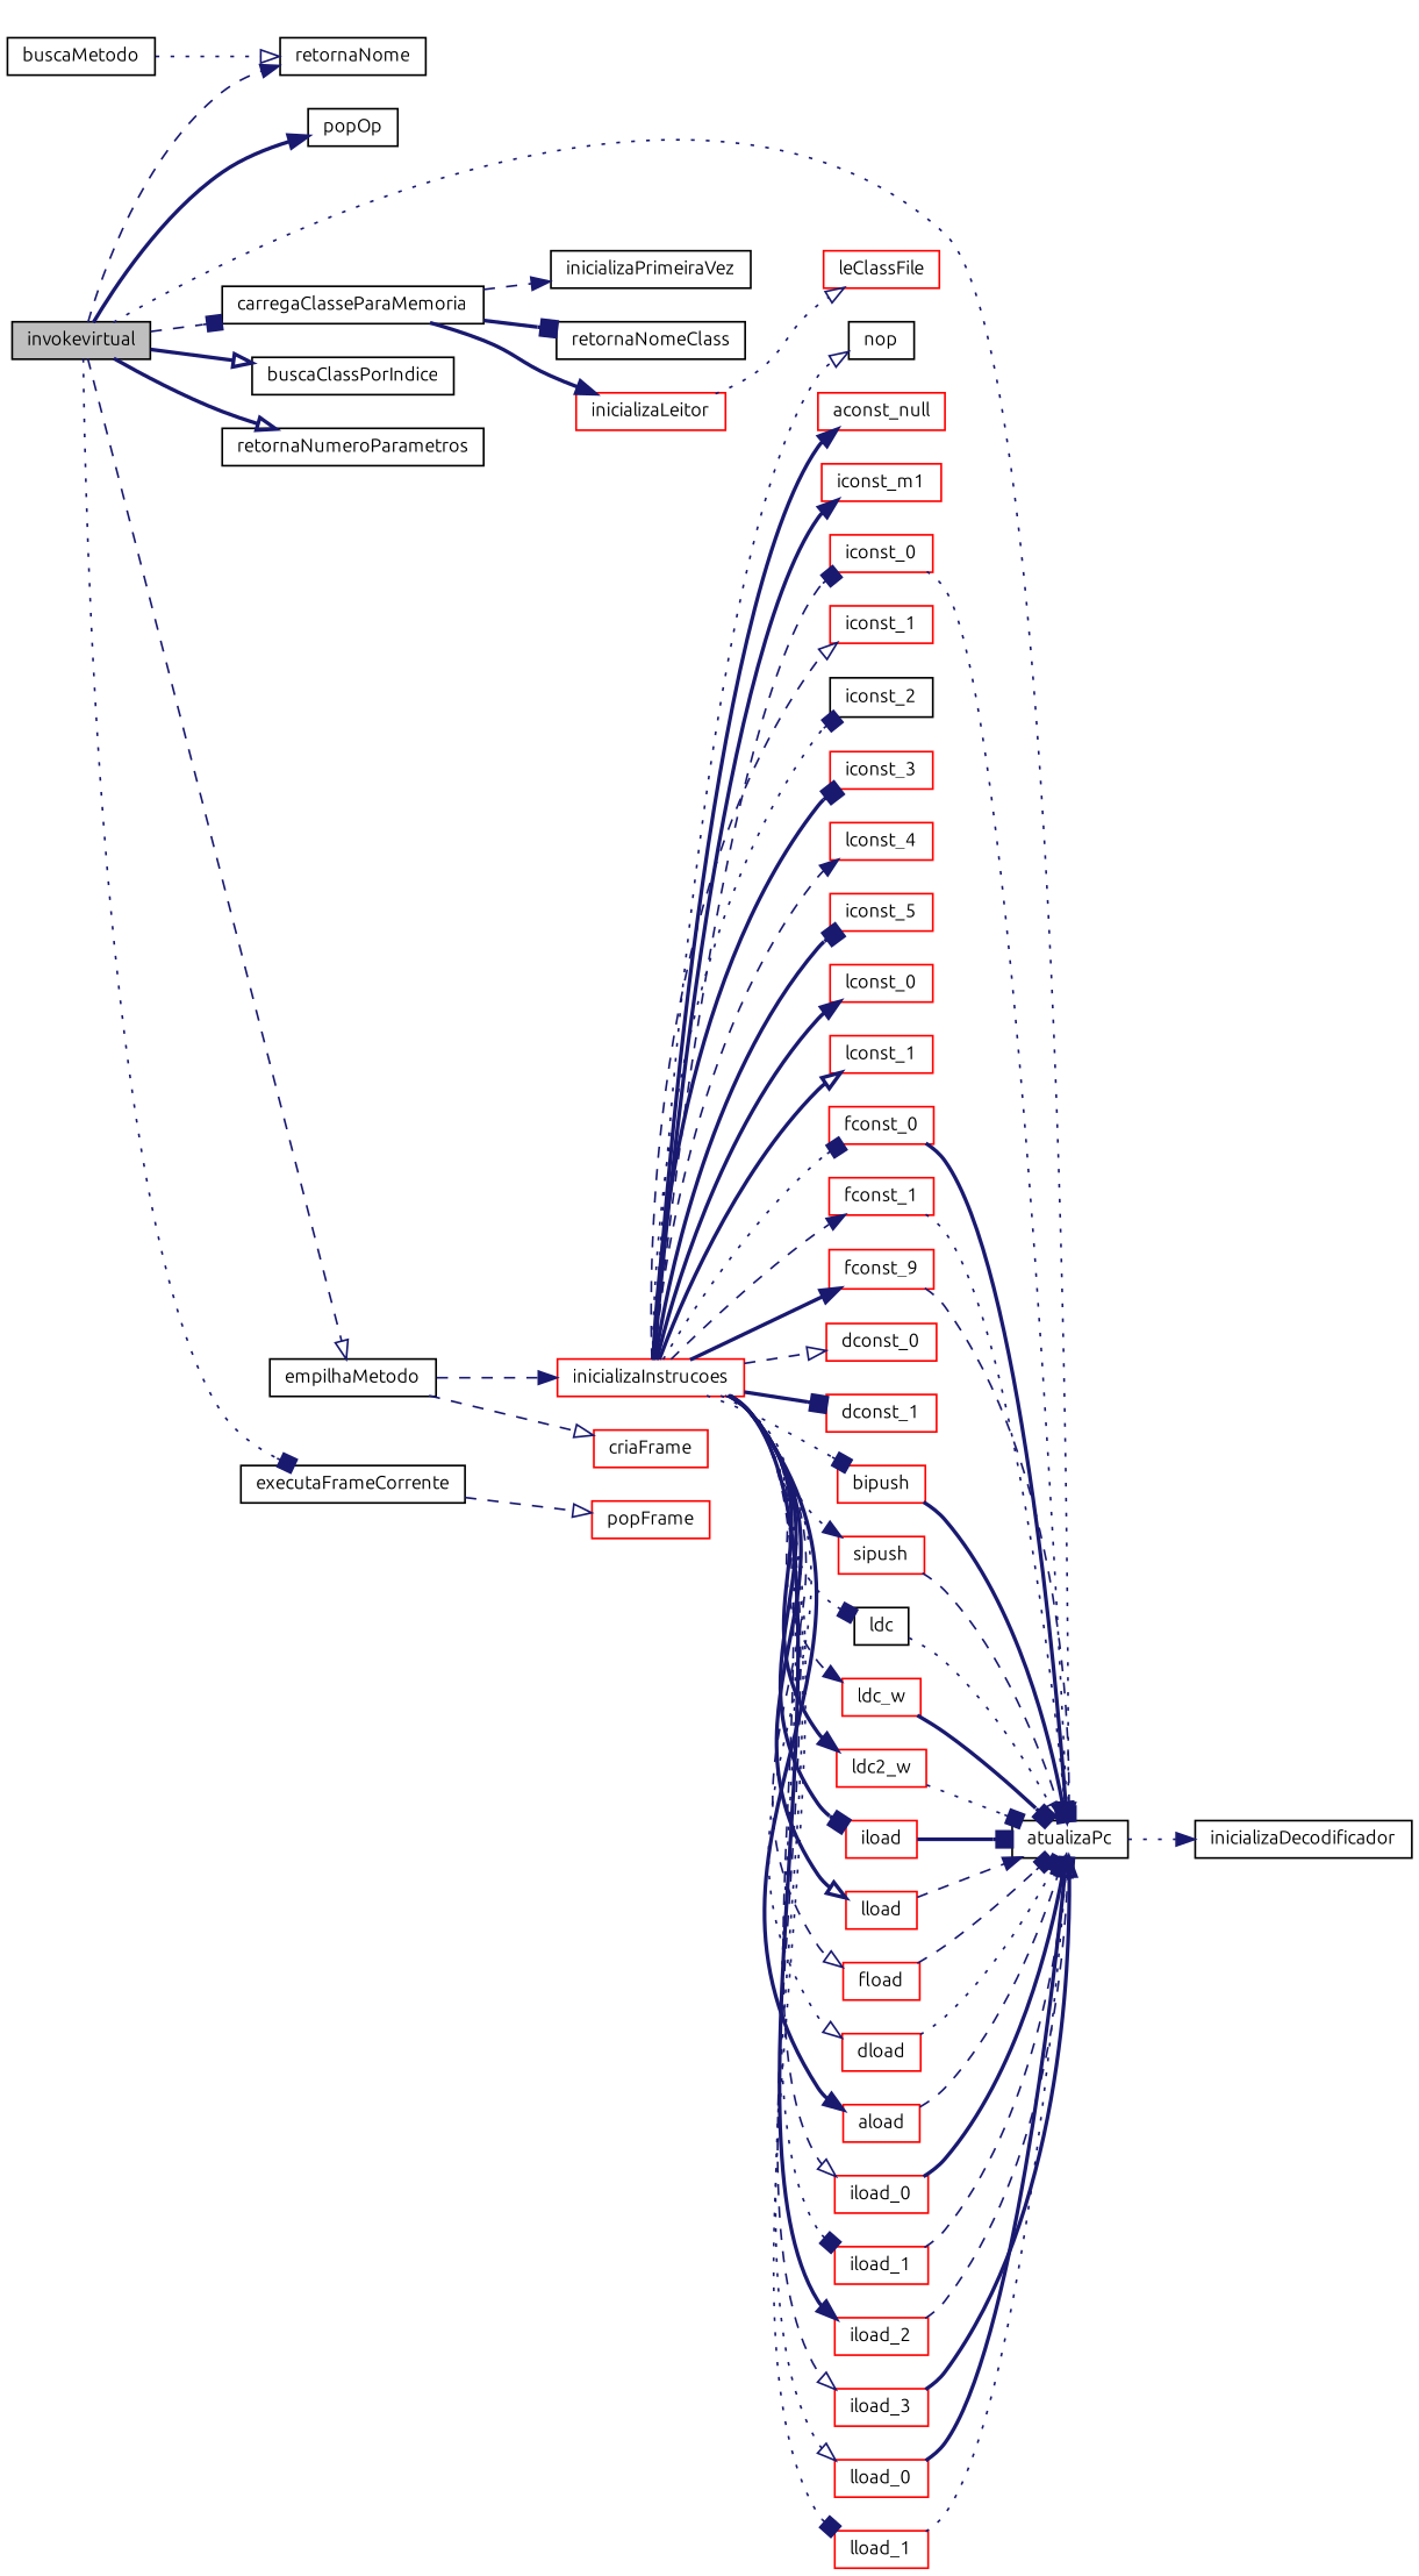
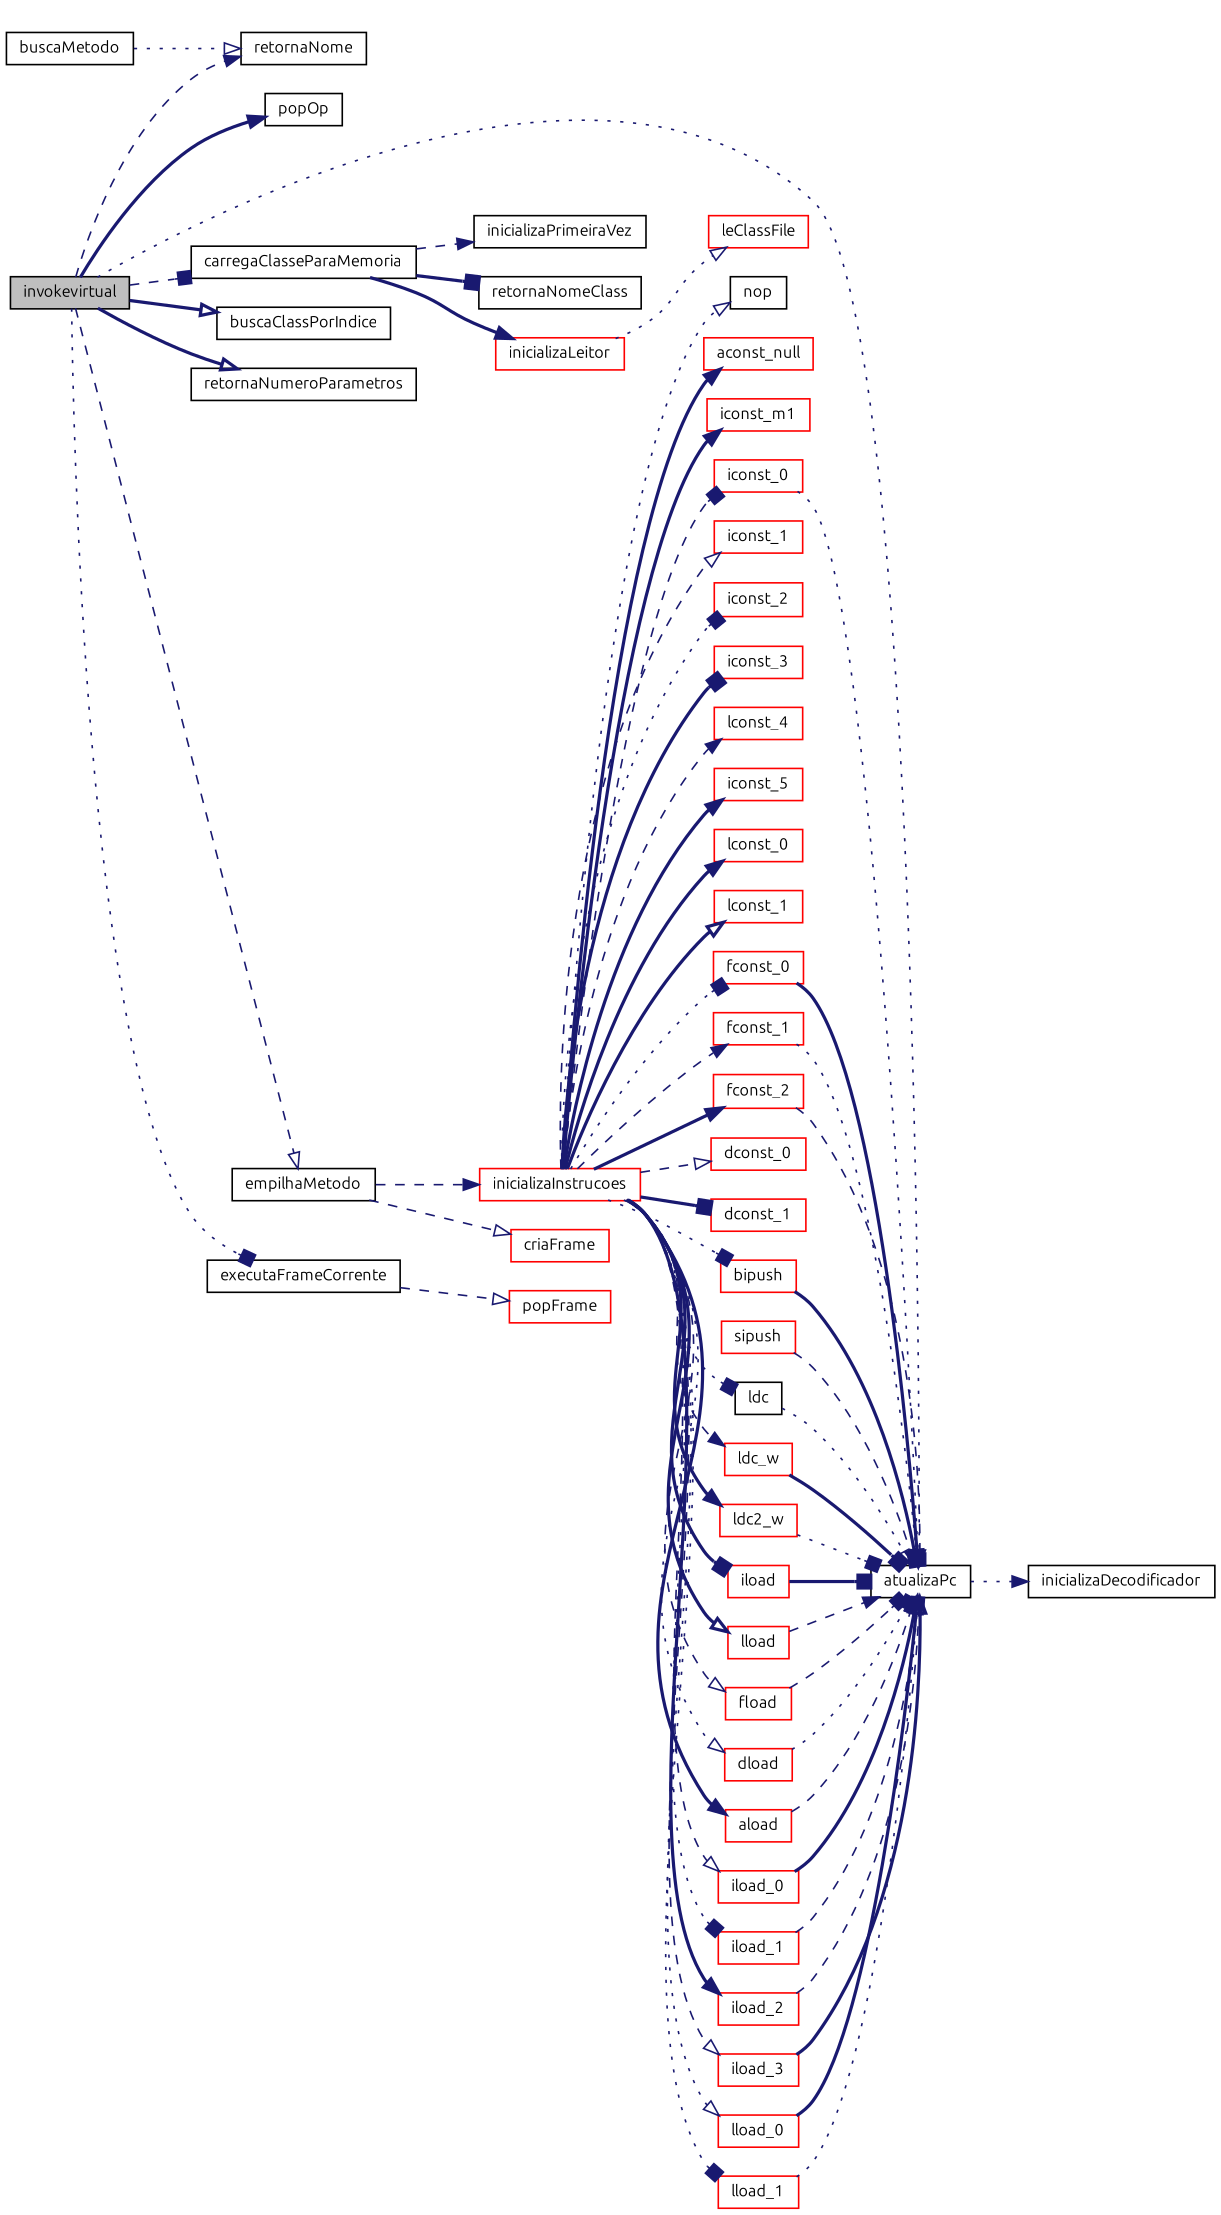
  digraph {
    fontname=Ubuntu
    rankdir=LR
    node [color=red fillcolor=white fontname=Ubuntu fontsize=10 shape=record style=filled]
    edge [arrowhead=normal color=midnightblue fontname=Ubuntu fontsize=10 labelfontname=Helvetica labelfontsize=10 style=bold]
    n1 [color=black fillcolor=grey75 fontcolor=black height=0.2 label=invokevirtual width=0.4]
    n2 [color=black height=0.2 label=retornaNome width=0.4]
    n3 [color=black height=0.2 label=popOp width=0.4]
    n4 [color=black height=0.2 label=atualizaPc width=0.4]
    n5 [color=black height=0.2 label=carregaClasseParaMemoria width=0.4]
    n6 [color=black height=0.2 label=buscaClassPorIndice width=0.4]
    n7 [color=black height=0.2 label=retornaNumeroParametros width=0.4]
    n8 [color=black height=0.2 label=empilhaMetodo width=0.4]
    n9 [color=black height=0.2 label=executaFrameCorrente width=0.4]
    n10 [color=black height=0.2 label=inicializaDecodificador width=0.4]
    n11 [color=black height=0.2 label=inicializaPrimeiraVez width=0.4]
    n12 [color=black height=0.2 label=retornaNomeClass width=0.4]
    n13 [height=0.2 label=inicializaLeitor width=0.4]
    n14 [color=black height=0.2 label=buscaMetodo width=0.4]
    n15 [height=0.2 label=inicializaInstrucoes width=0.4]
    n16 [height=0.2 label=criaFrame width=0.4]
    n17 [height=0.2 label=popFrame width=0.4]
    n18 [height=0.2 label=leClassFile width=0.4]
    n19 [color=black height=0.2 label=nop width=0.4]
    n20 [height=0.2 label=aconst_null width=0.4]
    n21 [height=0.2 label=iconst_m1 width=0.4]
    n22 [height=0.2 label=iconst_0 width=0.4]
    n23 [height=0.2 label=iconst_1 width=0.4]
-   n24 [color=black height=0.2 label=iconst_2 width=0.4]
+   n24 [height=0.2 label=iconst_2 width=0.4]
    n25 [height=0.2 label=iconst_3 width=0.4]
    n26 [height=0.2 label=lconst_4 width=0.4]
    n27 [height=0.2 label=iconst_5 width=0.4]
    n28 [height=0.2 label=lconst_0 width=0.4]
    n29 [height=0.2 label=lconst_1 width=0.4]
    n30 [height=0.2 label=fconst_0 width=0.4]
    n31 [height=0.2 label=fconst_1 width=0.4]
-   n32 [height=0.2 label=fconst_9 width=0.4]
+   n32 [height=0.2 label=fconst_2 width=0.4]
    n33 [height=0.2 label=dconst_0 width=0.4]
    n34 [height=0.2 label=dconst_1 width=0.4]
    n35 [height=0.2 label=bipush width=0.4]
    n36 [height=0.2 label=sipush width=0.4]
    n37 [color=black height=0.2 label=ldc width=0.4]
    n38 [height=0.2 label=ldc_w width=0.4]
    n39 [height=0.2 label=ldc2_w width=0.4]
    n40 [height=0.2 label=iload width=0.4]
    n41 [height=0.2 label=lload width=0.4]
    n42 [height=0.2 label=fload width=0.4]
    n43 [height=0.2 label=dload width=0.4]
    n44 [height=0.2 label=aload width=0.4]
    n45 [height=0.2 label=iload_0 width=0.4]
    n46 [height=0.2 label=iload_1 width=0.4]
    n47 [height=0.2 label=iload_2 width=0.4]
    n48 [height=0.2 label=iload_3 width=0.4]
    n49 [height=0.2 label=lload_0 width=0.4]
    n50 [height=0.2 label=lload_1 width=0.4]
    n1 -> n2 [style=dashed]
    n1 -> n3
    n1 -> n4 [arrowhead=box style=dotted]
    n1 -> n5 [arrowhead=box style=dashed]
    n1 -> n6 [arrowhead=onormal]
    n1 -> n7 [arrowhead=onormal]
    n1 -> n8 [arrowhead=onormal style=dashed]
    n1 -> n9 [arrowhead=box style=dotted]
    n4 -> n10 [style=dotted]
    n5 -> n11 [style=dashed]
    n5 -> n12 [arrowhead=box]
    n5 -> n13
    n8 -> n15 [style=dashed]
    n8 -> n16 [arrowhead=onormal style=dashed]
    n9 -> n17 [arrowhead=onormal style=dashed]
    n13 -> n18 [arrowhead=onormal style=dotted]
    n14 -> n2 [arrowhead=onormal style=dotted]
    n15 -> n19 [arrowhead=onormal style=dotted]
    n15 -> n20
    n15 -> n21
    n15 -> n22 [arrowhead=box style=dashed]
    n15 -> n23 [arrowhead=onormal style=dashed]
    n15 -> n24 [arrowhead=box style=dotted]
    n15 -> n25 [arrowhead=box]
    n15 -> n26 [style=dashed]
-   n15 -> n27 [arrowhead=box]
+   n15 -> n27
    n15 -> n28
    n15 -> n29 [arrowhead=onormal]
    n15 -> n30 [arrowhead=box style=dotted]
    n15 -> n31 [style=dashed]
    n15 -> n32
    n15 -> n33 [arrowhead=onormal style=dashed]
    n15 -> n34 [arrowhead=box]
    n15 -> n35 [arrowhead=box style=dotted]
-   n15 -> n36 [style=dotted]
    n15 -> n37 [arrowhead=box style=dotted]
    n15 -> n38 [style=dashed]
    n15 -> n39
    n15 -> n40 [arrowhead=box]
    n15 -> n41 [arrowhead=onormal]
    n15 -> n42 [arrowhead=onormal style=dashed]
    n15 -> n43 [arrowhead=onormal style=dotted]
    n15 -> n44
    n15 -> n45 [arrowhead=onormal style=dashed]
    n15 -> n46 [arrowhead=box style=dotted]
    n15 -> n47
    n15 -> n48 [arrowhead=onormal style=dashed]
    n15 -> n49 [arrowhead=onormal style=dotted]
    n15 -> n50 [arrowhead=box style=dotted]
    n22 -> n4 [style=dotted]
    n30 -> n4
    n31 -> n4 [arrowhead=onormal style=dotted]
    n32 -> n4 [style=dashed]
    n35 -> n4 [arrowhead=box]
    n36 -> n4 [style=dashed]
    n37 -> n4 [arrowhead=onormal style=dotted]
    n38 -> n4 [arrowhead=box]
    n39 -> n4 [arrowhead=box style=dotted]
    n40 -> n4 [arrowhead=box]
    n41 -> n4 [style=dashed]
    n42 -> n4 [arrowhead=box style=dashed]
    n43 -> n4 [arrowhead=box style=dotted]
    n44 -> n4 [style=dashed]
    n45 -> n4 [arrowhead=onormal]
    n46 -> n4 [arrowhead=onormal style=dashed]
    n47 -> n4 [arrowhead=onormal style=dashed]
    n48 -> n4 [arrowhead=onormal]
    n49 -> n4 [arrowhead=onormal]
    n50 -> n4 [arrowhead=box style=dotted]
  }
